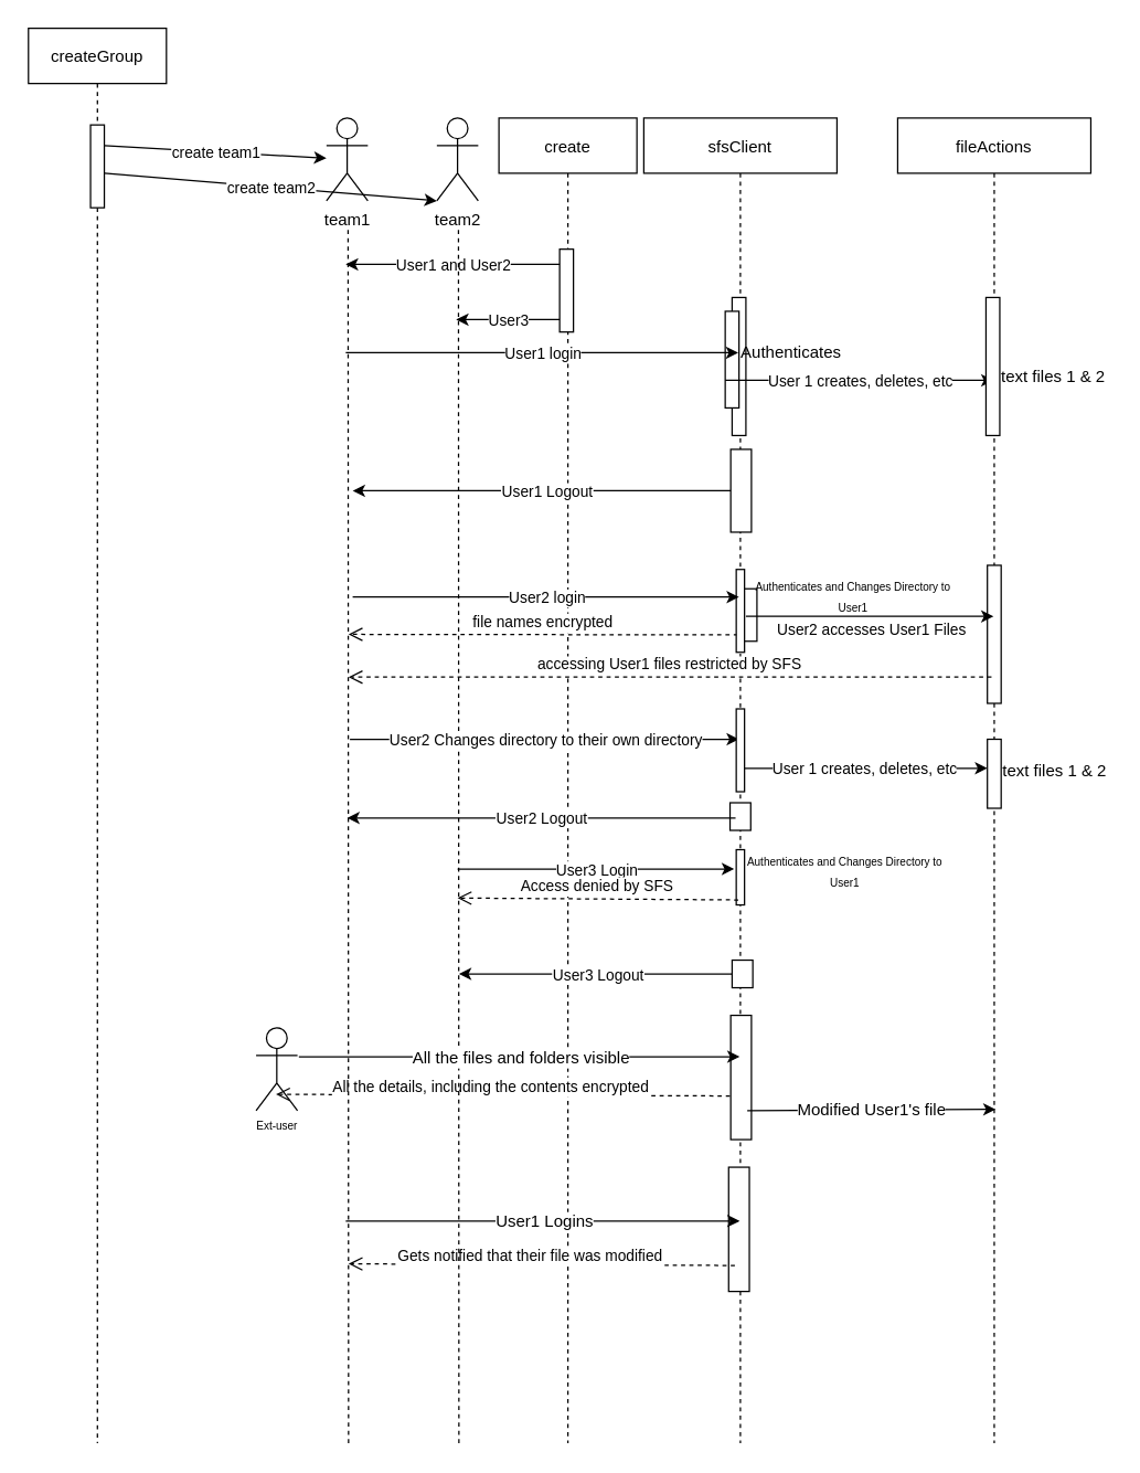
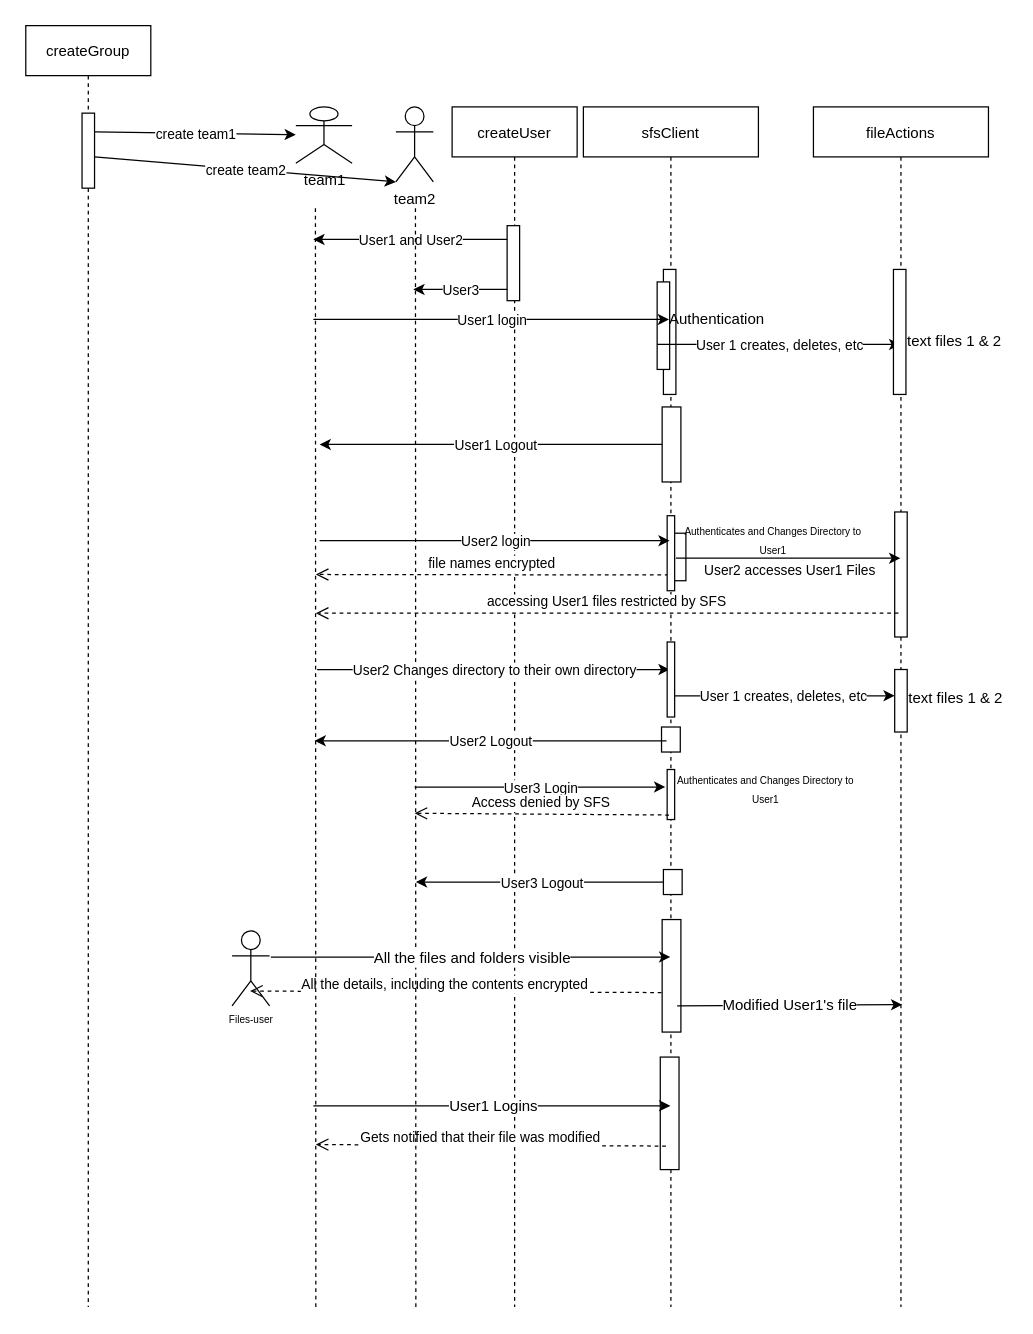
  <mxCell id="0" />
  <mxCell id="1" parent="0" />
- <mxCell id="2" value="create" style="shape=umlLifeline;perimeter=lifelinePerimeter;container=1;collapsible=0;recursiveResize=0;rounded=0;shadow=0;strokeWidth=1;" parent="1" vertex="1"><mxGeometry x="361" y="85" width="100" height="960" as="geometry" /></mxCell>
+ <mxCell id="2" value="createUser" style="shape=umlLifeline;perimeter=lifelinePerimeter;container=1;collapsible=0;recursiveResize=0;rounded=0;shadow=0;strokeWidth=1;" parent="1" vertex="1"><mxGeometry x="361" y="85" width="100" height="960" as="geometry" /></mxCell>
  <mxCell id="3" value="" style="points=[];perimeter=orthogonalPerimeter;rounded=0;shadow=0;strokeWidth=1;" parent="2" vertex="1"><mxGeometry x="44" y="95" width="10" height="60" as="geometry" /></mxCell>
  <mxCell id="4" value="" style="endArrow=classic;html=1;rounded=0;" parent="2" edge="1"><mxGeometry relative="1" as="geometry"><mxPoint x="44" y="106" as="sourcePoint" /><mxPoint x="-111" y="106" as="targetPoint" /></mxGeometry></mxCell>
  <mxCell id="5" value="User1 and User2" style="edgeLabel;resizable=0;html=1;align=center;verticalAlign=middle;" parent="4" connectable="0" vertex="1"><mxGeometry relative="1" as="geometry" /></mxCell>
  <mxCell id="6" value="" style="endArrow=classic;html=1;rounded=0;" parent="2" edge="1"><mxGeometry relative="1" as="geometry"><mxPoint x="44" y="146" as="sourcePoint" /><mxPoint x="-31" y="146" as="targetPoint" /></mxGeometry></mxCell>
  <mxCell id="7" value="User3" style="edgeLabel;resizable=0;html=1;align=center;verticalAlign=middle;" parent="6" connectable="0" vertex="1"><mxGeometry relative="1" as="geometry" /></mxCell>
  <mxCell id="8" value="" style="endArrow=classic;html=1;rounded=0;" parent="2" edge="1"><mxGeometry relative="1" as="geometry"><mxPoint x="175.5" y="270" as="sourcePoint" /><mxPoint x="-106" y="270" as="targetPoint" /></mxGeometry></mxCell>
  <mxCell id="9" value="User1 Logout" style="edgeLabel;resizable=0;html=1;align=center;verticalAlign=middle;" parent="8" connectable="0" vertex="1"><mxGeometry relative="1" as="geometry" /></mxCell>
  <mxCell id="10" value="file names encrypted" style="verticalAlign=bottom;endArrow=open;dashed=1;endSize=8;exitX=0.487;exitY=0.39;shadow=0;strokeWidth=1;exitDx=0;exitDy=0;exitPerimeter=0;" edge="1" parent="2" source="14"><mxGeometry relative="1" as="geometry"><mxPoint x="-109" y="374" as="targetPoint" /><mxPoint x="167" y="374.0" as="sourcePoint" /></mxGeometry></mxCell>
  <mxCell id="11" value="" style="endArrow=classic;html=1;rounded=0;" edge="1" parent="2"><mxGeometry relative="1" as="geometry"><mxPoint x="172.5" y="620" as="sourcePoint" /><mxPoint x="-29" y="620" as="targetPoint" /></mxGeometry></mxCell>
  <mxCell id="12" value="User3 Logout" style="edgeLabel;resizable=0;html=1;align=center;verticalAlign=middle;" connectable="0" vertex="1" parent="11"><mxGeometry relative="1" as="geometry" /></mxCell>
  <mxCell id="13" value="All the details, including the contents encrypted" style="verticalAlign=bottom;endArrow=open;dashed=1;endSize=8;exitX=0.489;exitY=0.59;shadow=0;strokeWidth=1;exitDx=0;exitDy=0;exitPerimeter=0;entryX=0.48;entryY=0.687;entryDx=0;entryDy=0;entryPerimeter=0;" edge="1" parent="2"><mxGeometry x="0.054" y="3" relative="1" as="geometry"><mxPoint x="-161.6" y="707.22" as="targetPoint" /><mxPoint x="167.46" y="708.4" as="sourcePoint" /><mxPoint as="offset" /></mxGeometry></mxCell>
  <mxCell id="14" value="sfsClient" style="shape=umlLifeline;perimeter=lifelinePerimeter;container=1;collapsible=0;recursiveResize=0;rounded=0;shadow=0;strokeWidth=1;" parent="1" vertex="1"><mxGeometry x="466" y="85" width="140" height="960" as="geometry" /></mxCell>
  <mxCell id="15" value="" style="points=[];perimeter=orthogonalPerimeter;rounded=0;shadow=0;strokeWidth=1;" parent="14" vertex="1"><mxGeometry x="64" y="130" width="10" height="100" as="geometry" /></mxCell>
  <mxCell id="16" value="" style="rounded=0;whiteSpace=wrap;html=1;" parent="14" vertex="1"><mxGeometry x="59" y="140" width="10" height="70" as="geometry" /></mxCell>
- <mxCell id="17" value="Authenticates" style="text;html=1;strokeColor=none;fillColor=none;align=center;verticalAlign=middle;whiteSpace=wrap;rounded=0;" parent="14" vertex="1"><mxGeometry x="67" y="155" width="80" height="30" as="geometry" /></mxCell>
+ <mxCell id="17" value="Authentication" style="text;html=1;strokeColor=none;fillColor=none;align=center;verticalAlign=middle;whiteSpace=wrap;rounded=0;" parent="14" vertex="1"><mxGeometry x="67" y="155" width="80" height="30" as="geometry" /></mxCell>
  <mxCell id="18" value="" style="endArrow=classic;html=1;rounded=0;" parent="14" edge="1" target="40"><mxGeometry relative="1" as="geometry"><mxPoint x="59" y="190" as="sourcePoint" /><mxPoint x="213.5" y="190" as="targetPoint" /></mxGeometry></mxCell>
  <mxCell id="19" value="User 1 creates, deletes, etc" style="edgeLabel;resizable=0;html=1;align=center;verticalAlign=middle;" parent="18" connectable="0" vertex="1"><mxGeometry relative="1" as="geometry" /></mxCell>
  <mxCell id="20" value="" style="rounded=0;whiteSpace=wrap;html=1;" parent="14" vertex="1"><mxGeometry x="63" y="240" width="15" height="60" as="geometry" /></mxCell>
  <mxCell id="21" value="" style="rounded=0;whiteSpace=wrap;html=1;" parent="14" vertex="1"><mxGeometry x="72" y="341" width="10" height="38" as="geometry" /></mxCell>
  <mxCell id="22" value="" style="rounded=0;whiteSpace=wrap;html=1;" vertex="1" parent="14"><mxGeometry x="62.5" y="496" width="15" height="20" as="geometry" /></mxCell>
  <mxCell id="23" value="" style="rounded=0;whiteSpace=wrap;html=1;" vertex="1" parent="14"><mxGeometry x="67" y="530" width="6" height="40" as="geometry" /></mxCell>
  <mxCell id="24" value="" style="rounded=0;whiteSpace=wrap;html=1;" vertex="1" parent="14"><mxGeometry x="64" y="610" width="15" height="20" as="geometry" /></mxCell>
  <mxCell id="25" value="" style="rounded=0;whiteSpace=wrap;html=1;" vertex="1" parent="14"><mxGeometry x="63" y="650" width="15" height="90" as="geometry" /></mxCell>
  <mxCell id="26" value="" style="rounded=0;whiteSpace=wrap;html=1;" vertex="1" parent="14"><mxGeometry x="61.5" y="760" width="15" height="90" as="geometry" /></mxCell>
  <mxCell id="27" value="Gets notified that their file was modified" style="verticalAlign=bottom;endArrow=open;dashed=1;endSize=8;exitX=0.489;exitY=0.59;shadow=0;strokeWidth=1;exitDx=0;exitDy=0;exitPerimeter=0;" edge="1" parent="14"><mxGeometry x="0.054" y="3" relative="1" as="geometry"><mxPoint x="-214" y="830" as="targetPoint" /><mxPoint x="66" y="831.18" as="sourcePoint" /><mxPoint as="offset" /></mxGeometry></mxCell>
- <mxCell id="28" value="team1" style="shape=umlActor;verticalLabelPosition=bottom;verticalAlign=top;html=1;outlineConnect=0;" parent="1" vertex="1"><mxGeometry x="236" y="85" width="30" height="60" as="geometry" /></mxCell>
+ <mxCell id="28" value="team1" style="shape=umlActor;verticalLabelPosition=bottom;verticalAlign=top;html=1;outlineConnect=0;" parent="1" vertex="1"><mxGeometry x="236" y="85" width="45" height="45" as="geometry" /></mxCell>
  <mxCell id="29" value="" style="endArrow=none;dashed=1;html=1;rounded=0;" parent="1" edge="1"><mxGeometry width="50" height="50" relative="1" as="geometry"><mxPoint x="252" y="1045" as="sourcePoint" /><mxPoint x="251.67" y="165" as="targetPoint" /></mxGeometry></mxCell>
  <mxCell id="30" value="team2" style="shape=umlActor;verticalLabelPosition=bottom;verticalAlign=top;html=1;outlineConnect=0;" parent="1" vertex="1"><mxGeometry x="316" y="85" width="30" height="60" as="geometry" /></mxCell>
  <mxCell id="31" value="" style="endArrow=none;dashed=1;html=1;rounded=0;" parent="1" edge="1"><mxGeometry width="50" height="50" relative="1" as="geometry"><mxPoint x="332" y="1045" as="sourcePoint" /><mxPoint x="331.67" y="165" as="targetPoint" /></mxGeometry></mxCell>
  <mxCell id="32" value="createGroup" style="shape=umlLifeline;perimeter=lifelinePerimeter;container=1;collapsible=0;recursiveResize=0;rounded=0;shadow=0;strokeWidth=1;" parent="1" vertex="1"><mxGeometry x="20" y="20" width="100" height="1025" as="geometry" /></mxCell>
  <mxCell id="33" value="" style="points=[];perimeter=orthogonalPerimeter;rounded=0;shadow=0;strokeWidth=1;" parent="32" vertex="1"><mxGeometry x="45" y="70" width="10" height="60" as="geometry" /></mxCell>
  <mxCell id="34" value="" style="endArrow=classic;html=1;rounded=0;" parent="32" target="28" edge="1"><mxGeometry relative="1" as="geometry"><mxPoint x="55" y="85" as="sourcePoint" /><mxPoint x="101" y="80" as="targetPoint" /></mxGeometry></mxCell>
  <mxCell id="35" value="create team1" style="edgeLabel;resizable=0;html=1;align=center;verticalAlign=middle;" parent="34" connectable="0" vertex="1"><mxGeometry relative="1" as="geometry" /></mxCell>
  <mxCell id="36" value="" style="endArrow=classic;html=1;rounded=0;entryX=0;entryY=1;entryDx=0;entryDy=0;entryPerimeter=0;" parent="32" target="30" edge="1"><mxGeometry relative="1" as="geometry"><mxPoint x="55" y="105" as="sourcePoint" /><mxPoint x="101" y="100" as="targetPoint" /></mxGeometry></mxCell>
  <mxCell id="37" value="create team2" style="edgeLabel;resizable=0;html=1;align=center;verticalAlign=middle;" parent="36" connectable="0" vertex="1"><mxGeometry relative="1" as="geometry" /></mxCell>
  <mxCell id="38" value="" style="endArrow=classic;html=1;rounded=0;" parent="1" edge="1"><mxGeometry relative="1" as="geometry"><mxPoint x="250" y="255" as="sourcePoint" /><mxPoint x="534.5" y="255" as="targetPoint" /></mxGeometry></mxCell>
  <mxCell id="39" value="User1 login" style="edgeLabel;resizable=0;html=1;align=center;verticalAlign=middle;" parent="38" connectable="0" vertex="1"><mxGeometry relative="1" as="geometry" /></mxCell>
  <mxCell id="40" value="fileActions" style="shape=umlLifeline;perimeter=lifelinePerimeter;container=1;collapsible=0;recursiveResize=0;rounded=0;shadow=0;strokeWidth=1;" parent="1" vertex="1"><mxGeometry x="650" y="85" width="140" height="960" as="geometry" /></mxCell>
  <mxCell id="41" value="" style="points=[];perimeter=orthogonalPerimeter;rounded=0;shadow=0;strokeWidth=1;" parent="40" vertex="1"><mxGeometry x="64" y="130" width="10" height="100" as="geometry" /></mxCell>
  <mxCell id="42" value="text files 1 &amp;amp; 2" style="text;html=1;strokeColor=none;fillColor=none;align=center;verticalAlign=middle;whiteSpace=wrap;rounded=0;" parent="40" vertex="1"><mxGeometry x="73" y="173" width="80" height="30" as="geometry" /></mxCell>
  <mxCell id="43" value="&lt;font style=&quot;font-size: 8px;&quot;&gt;Authenticates and Changes Directory to User1&lt;/font&gt;" style="text;html=1;strokeColor=none;fillColor=none;align=center;verticalAlign=middle;whiteSpace=wrap;rounded=0;" vertex="1" parent="40"><mxGeometry x="-115" y="530" width="154" height="30" as="geometry" /></mxCell>
  <mxCell id="44" value="" style="rounded=0;whiteSpace=wrap;html=1;" parent="1" vertex="1"><mxGeometry x="533" y="412" width="6" height="60" as="geometry" /></mxCell>
  <mxCell id="45" value="" style="endArrow=classic;html=1;rounded=0;" parent="1" edge="1"><mxGeometry relative="1" as="geometry"><mxPoint x="255" y="432" as="sourcePoint" /><mxPoint x="535" y="432" as="targetPoint" /></mxGeometry></mxCell>
  <mxCell id="46" value="User2 login" style="edgeLabel;resizable=0;html=1;align=center;verticalAlign=middle;" parent="45" connectable="0" vertex="1"><mxGeometry relative="1" as="geometry" /></mxCell>
  <mxCell id="47" value="&lt;font style=&quot;font-size: 8px;&quot;&gt;Authenticates and Changes Directory to User1&lt;/font&gt;" style="text;html=1;strokeColor=none;fillColor=none;align=center;verticalAlign=middle;whiteSpace=wrap;rounded=0;" parent="1" vertex="1"><mxGeometry x="541" y="416" width="154" height="30" as="geometry" /></mxCell>
  <mxCell id="48" value="" style="points=[];perimeter=orthogonalPerimeter;rounded=0;shadow=0;strokeWidth=1;" parent="1" vertex="1"><mxGeometry x="715" y="409" width="10" height="100" as="geometry" /></mxCell>
  <mxCell id="49" value="" style="endArrow=classic;html=1;rounded=0;" parent="1" target="40" edge="1"><mxGeometry relative="1" as="geometry"><mxPoint x="540" y="446" as="sourcePoint" /><mxPoint x="684.5" y="446" as="targetPoint" /></mxGeometry></mxCell>
  <mxCell id="50" value="User2 accesses User1 Files" style="edgeLabel;resizable=0;html=1;align=center;verticalAlign=middle;" parent="49" connectable="0" vertex="1"><mxGeometry relative="1" as="geometry"><mxPoint y="9" as="offset" /></mxGeometry></mxCell>
  <mxCell id="51" value="accessing User1 files restricted by SFS" style="verticalAlign=bottom;endArrow=open;dashed=1;endSize=8;exitX=0;exitY=0.95;shadow=0;strokeWidth=1;" edge="1" parent="1"><mxGeometry relative="1" as="geometry"><mxPoint x="252" y="490" as="targetPoint" /><mxPoint x="718" y="490" as="sourcePoint" /></mxGeometry></mxCell>
  <mxCell id="52" value="" style="endArrow=classic;html=1;rounded=0;" edge="1" parent="1"><mxGeometry relative="1" as="geometry"><mxPoint x="253" y="535" as="sourcePoint" /><mxPoint x="535" y="535" as="targetPoint" /></mxGeometry></mxCell>
  <mxCell id="53" value="User2 Changes directory to their own directory" style="edgeLabel;resizable=0;html=1;align=center;verticalAlign=middle;" connectable="0" vertex="1" parent="52"><mxGeometry relative="1" as="geometry" /></mxCell>
  <mxCell id="54" value="" style="endArrow=classic;html=1;rounded=0;" edge="1" parent="1"><mxGeometry relative="1" as="geometry"><mxPoint x="535" y="556" as="sourcePoint" /><mxPoint x="715" y="556" as="targetPoint" /></mxGeometry></mxCell>
  <mxCell id="55" value="User 1 creates, deletes, etc" style="edgeLabel;resizable=0;html=1;align=center;verticalAlign=middle;" connectable="0" vertex="1" parent="54"><mxGeometry relative="1" as="geometry" /></mxCell>
  <mxCell id="56" value="" style="rounded=0;whiteSpace=wrap;html=1;" vertex="1" parent="1"><mxGeometry x="533" y="513" width="6" height="60" as="geometry" /></mxCell>
  <mxCell id="57" value="" style="points=[];perimeter=orthogonalPerimeter;rounded=0;shadow=0;strokeWidth=1;" vertex="1" parent="1"><mxGeometry x="715" y="535" width="10" height="50" as="geometry" /></mxCell>
  <mxCell id="58" value="text files 1 &amp;amp; 2" style="text;html=1;strokeColor=none;fillColor=none;align=center;verticalAlign=middle;whiteSpace=wrap;rounded=0;" vertex="1" parent="1"><mxGeometry x="724" y="543" width="80" height="30" as="geometry" /></mxCell>
  <mxCell id="59" value="" style="endArrow=classic;html=1;rounded=0;" edge="1" parent="1"><mxGeometry relative="1" as="geometry"><mxPoint x="331" y="629" as="sourcePoint" /><mxPoint x="531.5" y="629" as="targetPoint" /></mxGeometry></mxCell>
  <mxCell id="60" value="User3 Login" style="edgeLabel;resizable=0;html=1;align=center;verticalAlign=middle;" connectable="0" vertex="1" parent="59"><mxGeometry relative="1" as="geometry" /></mxCell>
  <mxCell id="61" value="" style="endArrow=classic;html=1;rounded=0;" edge="1" parent="1"><mxGeometry relative="1" as="geometry"><mxPoint x="532.5" y="592" as="sourcePoint" /><mxPoint x="251" y="592" as="targetPoint" /></mxGeometry></mxCell>
  <mxCell id="62" value="User2 Logout" style="edgeLabel;resizable=0;html=1;align=center;verticalAlign=middle;" connectable="0" vertex="1" parent="61"><mxGeometry relative="1" as="geometry" /></mxCell>
  <mxCell id="63" value="Access denied by SFS" style="verticalAlign=bottom;endArrow=open;dashed=1;endSize=8;exitX=0.489;exitY=0.59;shadow=0;strokeWidth=1;exitDx=0;exitDy=0;exitPerimeter=0;" edge="1" parent="1" source="14"><mxGeometry relative="1" as="geometry"><mxPoint x="331" y="650" as="targetPoint" /><mxPoint x="542" y="650.4" as="sourcePoint" /></mxGeometry></mxCell>
- <mxCell id="64" value="Ext-user" style="shape=umlActor;verticalLabelPosition=bottom;verticalAlign=top;html=1;outlineConnect=0;fontSize=8;" vertex="1" parent="1"><mxGeometry x="185" y="744" width="30" height="60" as="geometry" /></mxCell>
+ <mxCell id="64" value="Files-user" style="shape=umlActor;verticalLabelPosition=bottom;verticalAlign=top;html=1;outlineConnect=0;fontSize=8;" vertex="1" parent="1"><mxGeometry x="185" y="744" width="30" height="60" as="geometry" /></mxCell>
  <mxCell id="65" value="" style="endArrow=classic;html=1;rounded=0;fontSize=8;" edge="1" parent="1" target="14"><mxGeometry relative="1" as="geometry"><mxPoint x="216" y="765" as="sourcePoint" /><mxPoint x="316" y="765" as="targetPoint" /></mxGeometry></mxCell>
  <mxCell id="66" value="&lt;font style=&quot;font-size: 12px;&quot;&gt;All the files and folders visible&lt;/font&gt;" style="edgeLabel;resizable=0;html=1;align=center;verticalAlign=middle;fontSize=8;" connectable="0" vertex="1" parent="65"><mxGeometry relative="1" as="geometry" /></mxCell>
  <mxCell id="67" value="" style="endArrow=classic;html=1;rounded=0;fontSize=8;entryX=0.543;entryY=0.748;entryDx=0;entryDy=0;entryPerimeter=0;" edge="1" parent="1"><mxGeometry relative="1" as="geometry"><mxPoint x="541" y="804" as="sourcePoint" /><mxPoint x="721.02" y="803.08" as="targetPoint" /></mxGeometry></mxCell>
  <mxCell id="68" value="&lt;font style=&quot;font-size: 12px;&quot;&gt;Modified User1's file&lt;/font&gt;" style="edgeLabel;resizable=0;html=1;align=center;verticalAlign=middle;fontSize=8;" connectable="0" vertex="1" parent="67"><mxGeometry relative="1" as="geometry" /></mxCell>
  <mxCell id="69" value="" style="endArrow=classic;html=1;rounded=0;fontSize=12;" edge="1" parent="1" target="14"><mxGeometry relative="1" as="geometry"><mxPoint x="250" y="884" as="sourcePoint" /><mxPoint x="350" y="884" as="targetPoint" /></mxGeometry></mxCell>
  <mxCell id="70" value="User1 Logins" style="edgeLabel;resizable=0;html=1;align=center;verticalAlign=middle;fontSize=12;" connectable="0" vertex="1" parent="69"><mxGeometry relative="1" as="geometry" /></mxCell>
